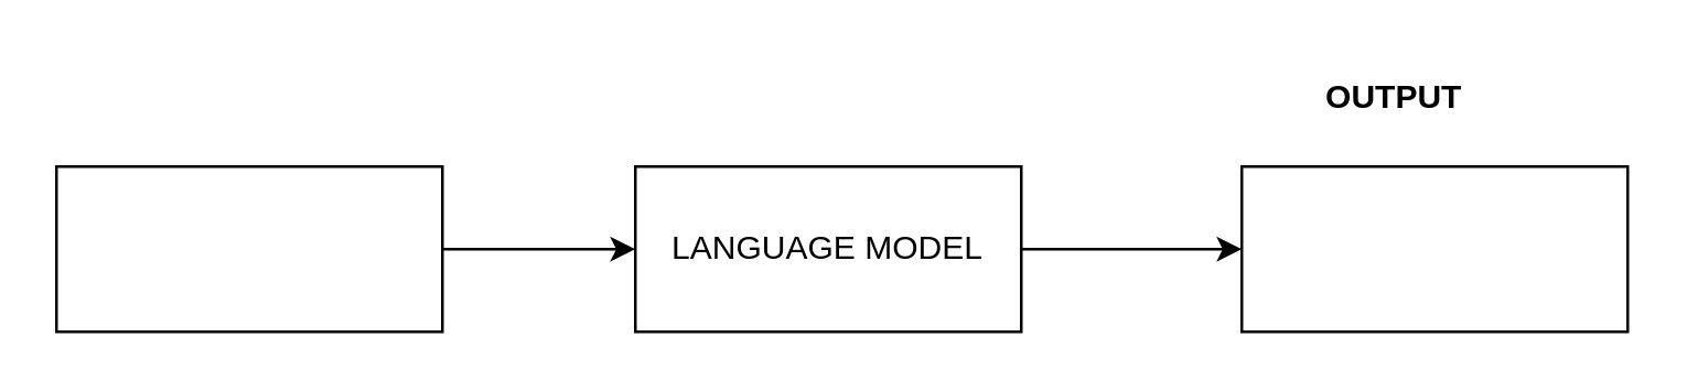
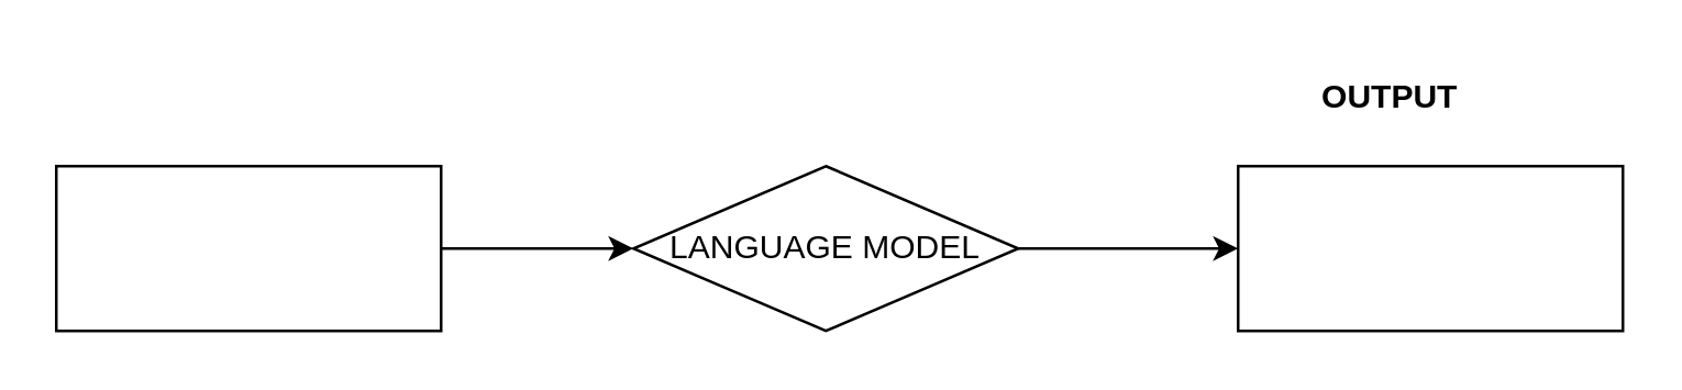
  <mxCell id="0" />
  <mxCell id="1" parent="0" />
  <mxCell id="2" style="edgeStyle=orthogonalEdgeStyle;rounded=0;orthogonalLoop=1;jettySize=auto;html=1;exitX=1;exitY=0.5;exitDx=0;exitDy=0;entryX=0;entryY=0.5;entryDx=0;entryDy=0;" edge="1" parent="1" source="3" target="5"><mxGeometry relative="1" as="geometry" /></mxCell>
  <mxCell id="3" value="" style="rounded=0;whiteSpace=wrap;html=1;" vertex="1" parent="1"><mxGeometry x="20" y="60" width="140" height="60" as="geometry" /></mxCell>
  <mxCell id="4" style="edgeStyle=orthogonalEdgeStyle;rounded=0;orthogonalLoop=1;jettySize=auto;html=1;exitX=1;exitY=0.5;exitDx=0;exitDy=0;entryX=0;entryY=0.5;entryDx=0;entryDy=0;" edge="1" parent="1" source="5" target="6"><mxGeometry relative="1" as="geometry" /></mxCell>
- <mxCell id="5" value="LANGUAGE MODEL" style="rounded=0;whiteSpace=wrap;html=1;" vertex="1" parent="1"><mxGeometry x="230" y="60" width="140" height="60" as="geometry" /></mxCell>
+ <mxCell id="5" value="LANGUAGE MODEL" style="rhombus;whiteSpace=wrap;html=1;" vertex="1" parent="1"><mxGeometry x="230" y="60" width="140" height="60" as="geometry" /></mxCell>
  <mxCell id="6" value="" style="rounded=0;whiteSpace=wrap;html=1;" vertex="1" parent="1"><mxGeometry x="450" y="60" width="140" height="60" as="geometry" /></mxCell>
  <mxCell id="7" value="&lt;b&gt;OUTPUT&lt;/b&gt;" style="text;html=1;align=center;verticalAlign=middle;resizable=0;points=[];autosize=1;strokeColor=none;fillColor=none;" vertex="1" parent="1"><mxGeometry x="470" y="20" width="70" height="30" as="geometry" /></mxCell>
